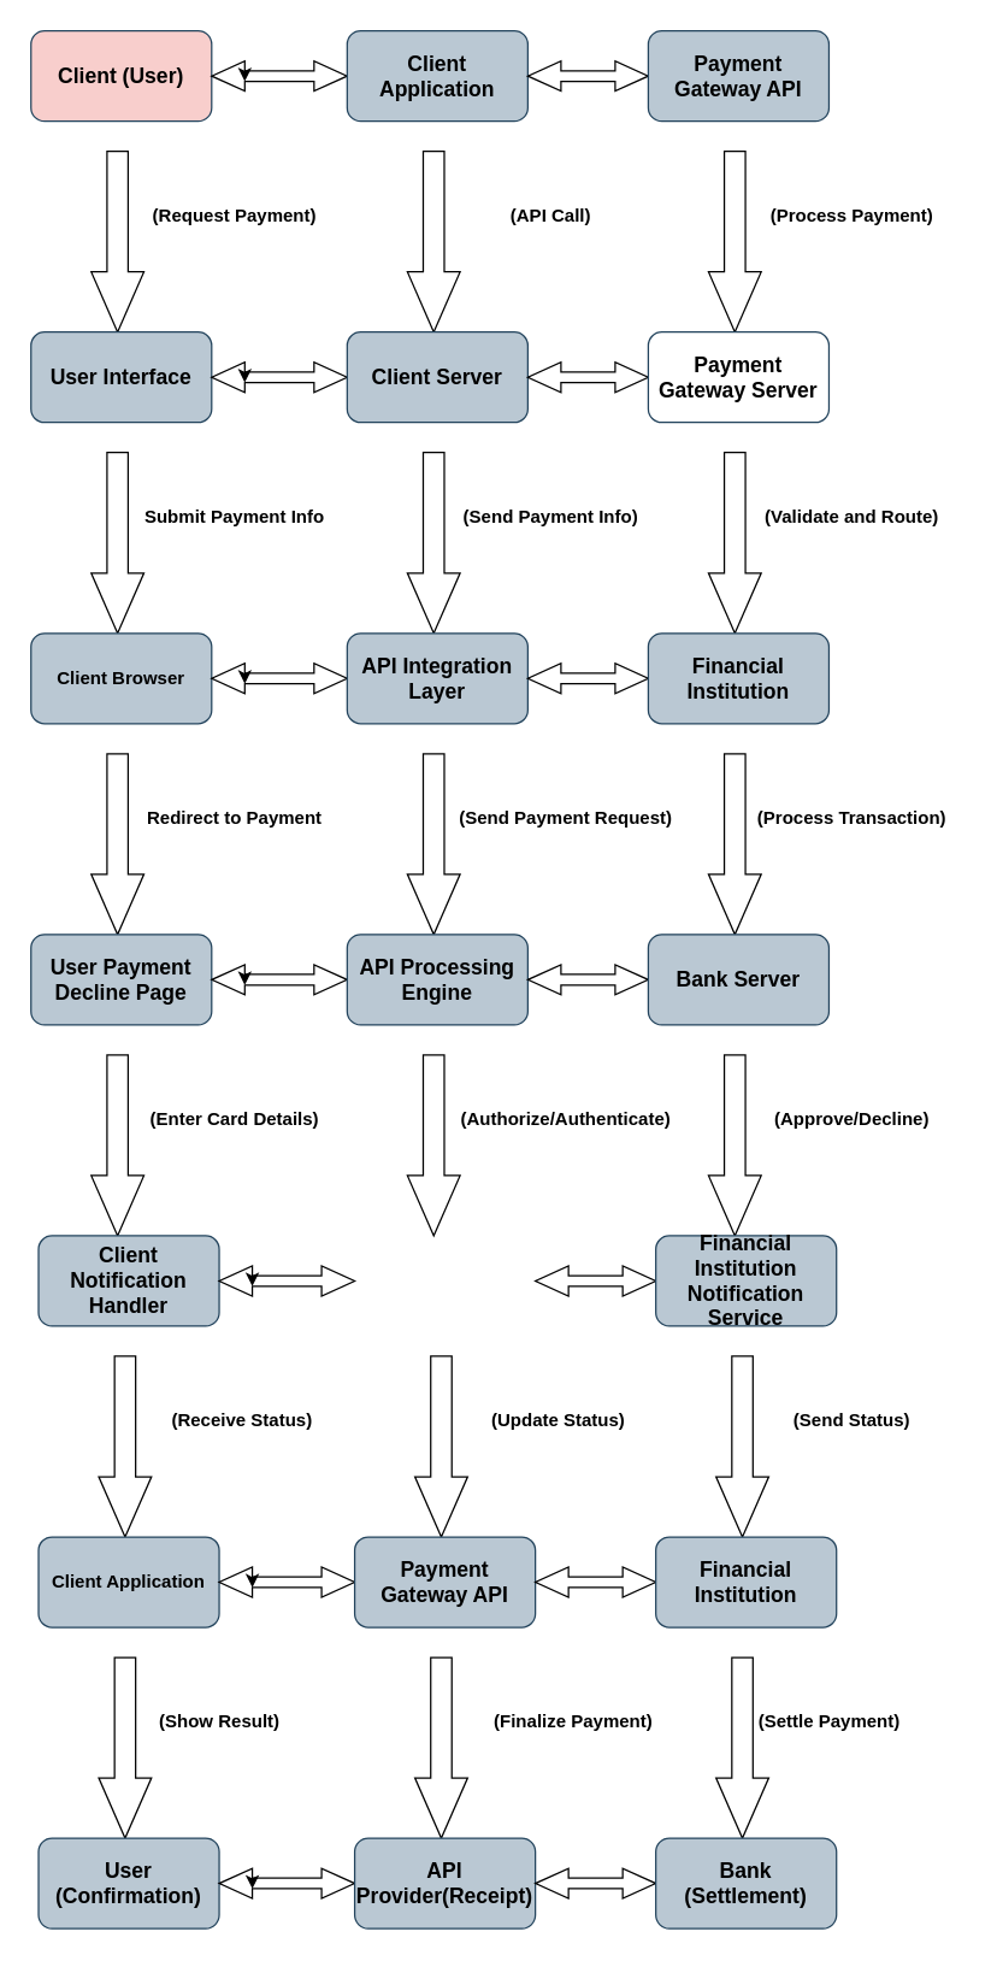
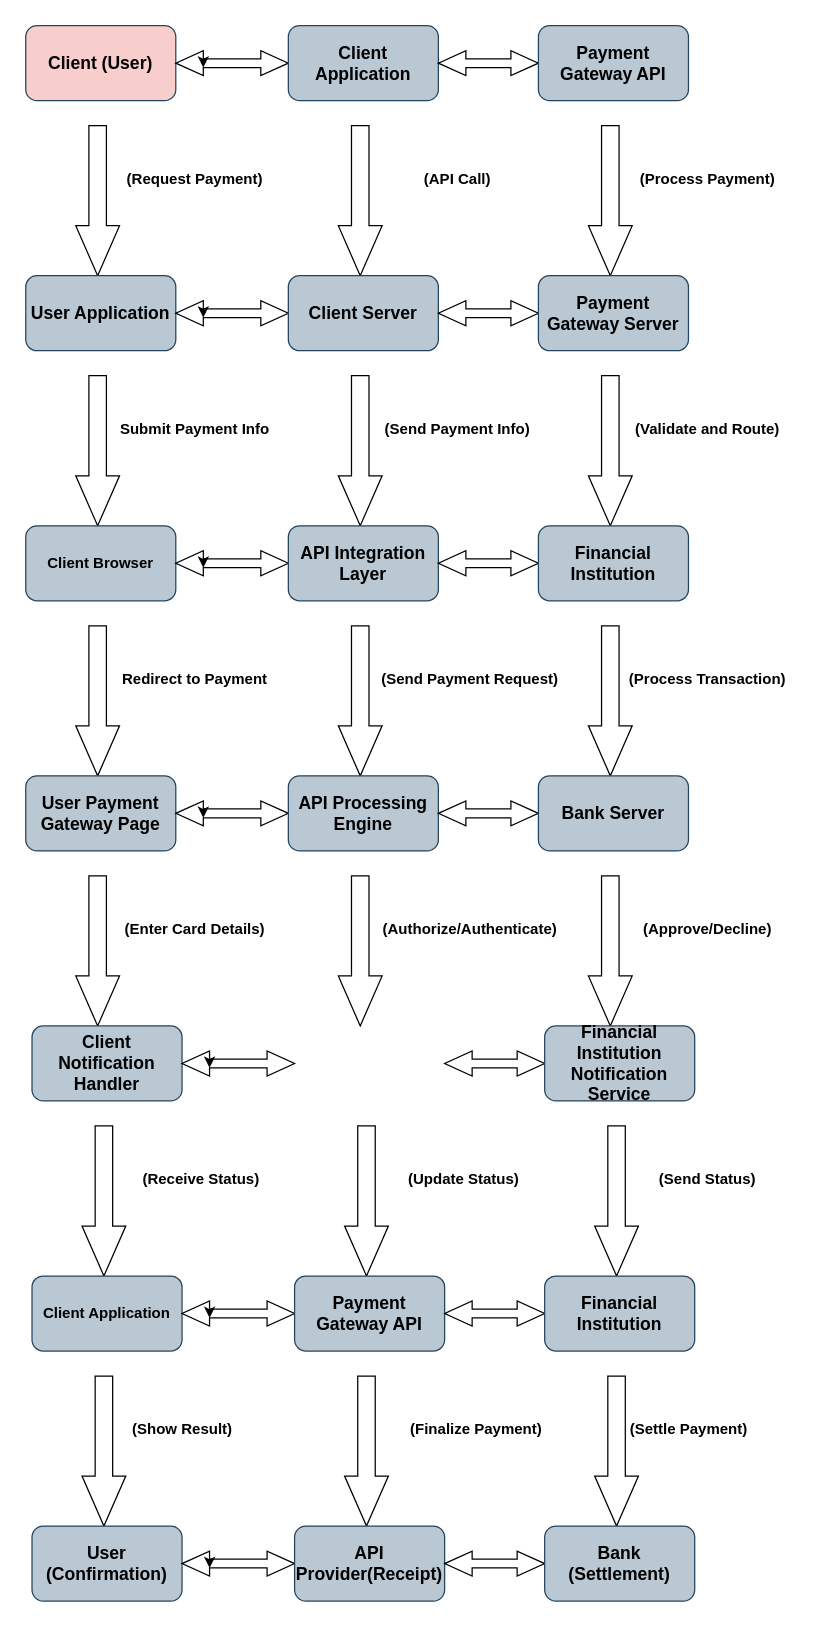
  <mxCell id="0" />
  <mxCell id="1" parent="0" />
  <mxCell id="2" value="&lt;h3&gt;Client (User)&lt;/h3&gt;" style="rounded=1;whiteSpace=wrap;html=1;fillColor=#f8cecc;strokeColor=#23445d;" parent="1" vertex="1"><mxGeometry x="20" y="20" width="120" height="60" as="geometry" /></mxCell>
  <mxCell id="3" value="" style="html=1;shadow=0;dashed=0;align=center;verticalAlign=middle;shape=mxgraph.arrows2.twoWayArrow;dy=0.65;dx=22;" parent="1" vertex="1"><mxGeometry x="140" y="40" width="90" height="20" as="geometry" /></mxCell>
  <mxCell id="4" value="&lt;h3&gt;Client Application&lt;/h3&gt;" style="rounded=1;whiteSpace=wrap;html=1;fillColor=#bac8d3;strokeColor=#23445d;" parent="1" vertex="1"><mxGeometry x="230" y="20" width="120" height="60" as="geometry" /></mxCell>
  <mxCell id="5" style="edgeStyle=orthogonalEdgeStyle;rounded=0;orthogonalLoop=1;jettySize=auto;html=1;exitX=0;exitY=0;exitDx=22;exitDy=6.5;exitPerimeter=0;entryX=0;entryY=0;entryDx=22;entryDy=13.5;entryPerimeter=0;" edge="1" parent="1" source="3" target="3"><mxGeometry relative="1" as="geometry" /></mxCell>
  <mxCell id="6" value="" style="html=1;shadow=0;dashed=0;align=center;verticalAlign=middle;shape=mxgraph.arrows2.twoWayArrow;dy=0.65;dx=22;" vertex="1" parent="1"><mxGeometry x="350" y="40" width="80" height="20" as="geometry" /></mxCell>
  <mxCell id="7" value="&lt;h3&gt;Payment Gateway API&lt;/h3&gt;" style="rounded=1;whiteSpace=wrap;html=1;fillColor=#bac8d3;strokeColor=#23445d;" vertex="1" parent="1"><mxGeometry x="430" y="20" width="120" height="60" as="geometry" /></mxCell>
  <mxCell id="8" value="" style="html=1;shadow=0;dashed=0;align=center;verticalAlign=middle;shape=mxgraph.arrows2.arrow;dy=0.6;dx=40;direction=south;notch=0;" vertex="1" parent="1"><mxGeometry x="60" y="100" width="35" height="120" as="geometry" /></mxCell>
  <mxCell id="9" value="&lt;b&gt;(Request Payment)&lt;/b&gt;" style="text;html=1;align=center;verticalAlign=middle;resizable=0;points=[];autosize=1;strokeColor=none;fillColor=none;" vertex="1" parent="1"><mxGeometry x="90" y="128" width="130" height="30" as="geometry" /></mxCell>
  <mxCell id="10" value="" style="html=1;shadow=0;dashed=0;align=center;verticalAlign=middle;shape=mxgraph.arrows2.arrow;dy=0.6;dx=40;direction=south;notch=0;" vertex="1" parent="1"><mxGeometry x="270" y="100" width="35" height="120" as="geometry" /></mxCell>
  <mxCell id="11" value="&lt;b&gt;(API Call)&lt;/b&gt;" style="text;html=1;align=center;verticalAlign=middle;resizable=0;points=[];autosize=1;strokeColor=none;fillColor=none;" vertex="1" parent="1"><mxGeometry x="325" y="128" width="80" height="30" as="geometry" /></mxCell>
  <mxCell id="12" value="" style="html=1;shadow=0;dashed=0;align=center;verticalAlign=middle;shape=mxgraph.arrows2.arrow;dy=0.6;dx=40;direction=south;notch=0;" vertex="1" parent="1"><mxGeometry x="470" y="100" width="35" height="120" as="geometry" /></mxCell>
  <mxCell id="13" value="&lt;b&gt;(Process Payment)&lt;/b&gt;" style="text;html=1;align=center;verticalAlign=middle;resizable=0;points=[];autosize=1;strokeColor=none;fillColor=none;" vertex="1" parent="1"><mxGeometry x="500" y="128" width="130" height="30" as="geometry" /></mxCell>
- <mxCell id="14" value="&lt;h3&gt;User Interface&lt;/h3&gt;" style="rounded=1;whiteSpace=wrap;html=1;fillColor=#bac8d3;strokeColor=#23445d;" vertex="1" parent="1"><mxGeometry x="20" y="220" width="120" height="60" as="geometry" /></mxCell>
+ <mxCell id="14" value="&lt;h3&gt;User Application&lt;/h3&gt;" style="rounded=1;whiteSpace=wrap;html=1;fillColor=#bac8d3;strokeColor=#23445d;" vertex="1" parent="1"><mxGeometry x="20" y="220" width="120" height="60" as="geometry" /></mxCell>
  <mxCell id="15" value="" style="html=1;shadow=0;dashed=0;align=center;verticalAlign=middle;shape=mxgraph.arrows2.twoWayArrow;dy=0.65;dx=22;" vertex="1" parent="1"><mxGeometry x="140" y="240" width="90" height="20" as="geometry" /></mxCell>
  <mxCell id="16" value="&lt;h3&gt;Client Server&lt;/h3&gt;" style="rounded=1;whiteSpace=wrap;html=1;fillColor=#bac8d3;strokeColor=#23445d;" vertex="1" parent="1"><mxGeometry x="230" y="220" width="120" height="60" as="geometry" /></mxCell>
  <mxCell id="17" style="edgeStyle=orthogonalEdgeStyle;rounded=0;orthogonalLoop=1;jettySize=auto;html=1;exitX=0;exitY=0;exitDx=22;exitDy=6.5;exitPerimeter=0;entryX=0;entryY=0;entryDx=22;entryDy=13.5;entryPerimeter=0;" edge="1" source="15" target="15" parent="1"><mxGeometry relative="1" as="geometry" /></mxCell>
  <mxCell id="18" value="" style="html=1;shadow=0;dashed=0;align=center;verticalAlign=middle;shape=mxgraph.arrows2.twoWayArrow;dy=0.65;dx=22;" vertex="1" parent="1"><mxGeometry x="350" y="240" width="80" height="20" as="geometry" /></mxCell>
- <mxCell id="19" value="&lt;h3&gt;Payment Gateway Server&lt;/h3&gt;" style="rounded=1;whiteSpace=wrap;html=1;fillColor=#ffffff;strokeColor=#23445d;" vertex="1" parent="1"><mxGeometry x="430" y="220" width="120" height="60" as="geometry" /></mxCell>
+ <mxCell id="19" value="&lt;h3&gt;Payment Gateway Server&lt;/h3&gt;" style="rounded=1;whiteSpace=wrap;html=1;fillColor=#bac8d3;strokeColor=#23445d;" vertex="1" parent="1"><mxGeometry x="430" y="220" width="120" height="60" as="geometry" /></mxCell>
  <mxCell id="20" value="" style="html=1;shadow=0;dashed=0;align=center;verticalAlign=middle;shape=mxgraph.arrows2.arrow;dy=0.6;dx=40;direction=south;notch=0;" vertex="1" parent="1"><mxGeometry x="60" y="300" width="35" height="120" as="geometry" /></mxCell>
  <mxCell id="21" value="&lt;b&gt;Submit Payment Info&lt;/b&gt;" style="text;html=1;align=center;verticalAlign=middle;resizable=0;points=[];autosize=1;strokeColor=none;fillColor=none;" vertex="1" parent="1"><mxGeometry x="85" y="328" width="140" height="30" as="geometry" /></mxCell>
  <mxCell id="22" value="" style="html=1;shadow=0;dashed=0;align=center;verticalAlign=middle;shape=mxgraph.arrows2.arrow;dy=0.6;dx=40;direction=south;notch=0;" vertex="1" parent="1"><mxGeometry x="270" y="300" width="35" height="120" as="geometry" /></mxCell>
  <mxCell id="23" value="&lt;b&gt;(Send Payment Info)&lt;/b&gt;" style="text;html=1;align=center;verticalAlign=middle;resizable=0;points=[];autosize=1;strokeColor=none;fillColor=none;" vertex="1" parent="1"><mxGeometry x="295" y="328" width="140" height="30" as="geometry" /></mxCell>
  <mxCell id="24" value="" style="html=1;shadow=0;dashed=0;align=center;verticalAlign=middle;shape=mxgraph.arrows2.arrow;dy=0.6;dx=40;direction=south;notch=0;" vertex="1" parent="1"><mxGeometry x="470" y="300" width="35" height="120" as="geometry" /></mxCell>
  <mxCell id="25" value="&lt;b&gt;(Validate and Route)&lt;/b&gt;" style="text;html=1;align=center;verticalAlign=middle;resizable=0;points=[];autosize=1;strokeColor=none;fillColor=none;" vertex="1" parent="1"><mxGeometry x="495" y="328" width="140" height="30" as="geometry" /></mxCell>
  <mxCell id="26" value="&lt;b&gt;Client Browser&lt;/b&gt;" style="rounded=1;whiteSpace=wrap;html=1;fillColor=#bac8d3;strokeColor=#23445d;" vertex="1" parent="1"><mxGeometry x="20" y="420" width="120" height="60" as="geometry" /></mxCell>
  <mxCell id="27" value="" style="html=1;shadow=0;dashed=0;align=center;verticalAlign=middle;shape=mxgraph.arrows2.twoWayArrow;dy=0.65;dx=22;" vertex="1" parent="1"><mxGeometry x="140" y="440" width="90" height="20" as="geometry" /></mxCell>
  <mxCell id="28" value="&lt;h3&gt;API Integration Layer&lt;/h3&gt;" style="rounded=1;whiteSpace=wrap;html=1;fillColor=#bac8d3;strokeColor=#23445d;" vertex="1" parent="1"><mxGeometry x="230" y="420" width="120" height="60" as="geometry" /></mxCell>
  <mxCell id="29" style="edgeStyle=orthogonalEdgeStyle;rounded=0;orthogonalLoop=1;jettySize=auto;html=1;exitX=0;exitY=0;exitDx=22;exitDy=6.5;exitPerimeter=0;entryX=0;entryY=0;entryDx=22;entryDy=13.5;entryPerimeter=0;" edge="1" source="27" target="27" parent="1"><mxGeometry relative="1" as="geometry" /></mxCell>
  <mxCell id="30" value="" style="html=1;shadow=0;dashed=0;align=center;verticalAlign=middle;shape=mxgraph.arrows2.twoWayArrow;dy=0.65;dx=22;" vertex="1" parent="1"><mxGeometry x="350" y="440" width="80" height="20" as="geometry" /></mxCell>
  <mxCell id="31" value="&lt;h3&gt;Financial Institution&lt;/h3&gt;" style="rounded=1;whiteSpace=wrap;html=1;fillColor=#bac8d3;strokeColor=#23445d;" vertex="1" parent="1"><mxGeometry x="430" y="420" width="120" height="60" as="geometry" /></mxCell>
  <mxCell id="32" value="" style="html=1;shadow=0;dashed=0;align=center;verticalAlign=middle;shape=mxgraph.arrows2.arrow;dy=0.6;dx=40;direction=south;notch=0;" vertex="1" parent="1"><mxGeometry x="60" y="500" width="35" height="120" as="geometry" /></mxCell>
  <mxCell id="33" value="&lt;b&gt;Redirect to Payment&lt;/b&gt;" style="text;html=1;align=center;verticalAlign=middle;resizable=0;points=[];autosize=1;strokeColor=none;fillColor=none;" vertex="1" parent="1"><mxGeometry x="85" y="528" width="140" height="30" as="geometry" /></mxCell>
  <mxCell id="34" value="" style="html=1;shadow=0;dashed=0;align=center;verticalAlign=middle;shape=mxgraph.arrows2.arrow;dy=0.6;dx=40;direction=south;notch=0;" vertex="1" parent="1"><mxGeometry x="270" y="500" width="35" height="120" as="geometry" /></mxCell>
  <mxCell id="35" value="&lt;b&gt;(Send Payment Request)&lt;/b&gt;" style="text;html=1;align=center;verticalAlign=middle;resizable=0;points=[];autosize=1;strokeColor=none;fillColor=none;" vertex="1" parent="1"><mxGeometry x="295" y="528" width="160" height="30" as="geometry" /></mxCell>
  <mxCell id="36" value="" style="html=1;shadow=0;dashed=0;align=center;verticalAlign=middle;shape=mxgraph.arrows2.arrow;dy=0.6;dx=40;direction=south;notch=0;" vertex="1" parent="1"><mxGeometry x="470" y="500" width="35" height="120" as="geometry" /></mxCell>
  <mxCell id="37" value="&lt;b&gt;(Process Transaction)&lt;/b&gt;" style="text;html=1;align=center;verticalAlign=middle;resizable=0;points=[];autosize=1;strokeColor=none;fillColor=none;" vertex="1" parent="1"><mxGeometry x="490" y="528" width="150" height="30" as="geometry" /></mxCell>
- <mxCell id="38" value="&lt;h3&gt;User Payment Decline Page&lt;/h3&gt;" style="rounded=1;whiteSpace=wrap;html=1;fillColor=#bac8d3;strokeColor=#23445d;" vertex="1" parent="1"><mxGeometry x="20" y="620" width="120" height="60" as="geometry" /></mxCell>
+ <mxCell id="38" value="&lt;h3&gt;User Payment Gateway Page&lt;/h3&gt;" style="rounded=1;whiteSpace=wrap;html=1;fillColor=#bac8d3;strokeColor=#23445d;" vertex="1" parent="1"><mxGeometry x="20" y="620" width="120" height="60" as="geometry" /></mxCell>
  <mxCell id="39" value="" style="html=1;shadow=0;dashed=0;align=center;verticalAlign=middle;shape=mxgraph.arrows2.twoWayArrow;dy=0.65;dx=22;" vertex="1" parent="1"><mxGeometry x="140" y="640" width="90" height="20" as="geometry" /></mxCell>
  <mxCell id="40" value="&lt;h3&gt;API Processing Engine&lt;/h3&gt;" style="rounded=1;whiteSpace=wrap;html=1;fillColor=#bac8d3;strokeColor=#23445d;" vertex="1" parent="1"><mxGeometry x="230" y="620" width="120" height="60" as="geometry" /></mxCell>
  <mxCell id="41" style="edgeStyle=orthogonalEdgeStyle;rounded=0;orthogonalLoop=1;jettySize=auto;html=1;exitX=0;exitY=0;exitDx=22;exitDy=6.5;exitPerimeter=0;entryX=0;entryY=0;entryDx=22;entryDy=13.5;entryPerimeter=0;" edge="1" source="39" target="39" parent="1"><mxGeometry relative="1" as="geometry" /></mxCell>
  <mxCell id="42" value="" style="html=1;shadow=0;dashed=0;align=center;verticalAlign=middle;shape=mxgraph.arrows2.twoWayArrow;dy=0.65;dx=22;" vertex="1" parent="1"><mxGeometry x="350" y="640" width="80" height="20" as="geometry" /></mxCell>
  <mxCell id="43" value="&lt;h3&gt;Bank Server&lt;/h3&gt;" style="rounded=1;whiteSpace=wrap;html=1;fillColor=#bac8d3;strokeColor=#23445d;" vertex="1" parent="1"><mxGeometry x="430" y="620" width="120" height="60" as="geometry" /></mxCell>
  <mxCell id="44" value="" style="html=1;shadow=0;dashed=0;align=center;verticalAlign=middle;shape=mxgraph.arrows2.arrow;dy=0.6;dx=40;direction=south;notch=0;" vertex="1" parent="1"><mxGeometry x="60" y="700" width="35" height="120" as="geometry" /></mxCell>
  <mxCell id="45" value="&lt;b&gt;(Enter Card Details)&lt;/b&gt;" style="text;html=1;align=center;verticalAlign=middle;resizable=0;points=[];autosize=1;strokeColor=none;fillColor=none;" vertex="1" parent="1"><mxGeometry x="85" y="728" width="140" height="30" as="geometry" /></mxCell>
  <mxCell id="46" value="" style="html=1;shadow=0;dashed=0;align=center;verticalAlign=middle;shape=mxgraph.arrows2.arrow;dy=0.6;dx=40;direction=south;notch=0;" vertex="1" parent="1"><mxGeometry x="270" y="700" width="35" height="120" as="geometry" /></mxCell>
  <mxCell id="47" value="&lt;b&gt;(Authorize/Authenticate)&lt;/b&gt;" style="text;html=1;align=center;verticalAlign=middle;resizable=0;points=[];autosize=1;strokeColor=none;fillColor=none;" vertex="1" parent="1"><mxGeometry x="295" y="728" width="160" height="30" as="geometry" /></mxCell>
  <mxCell id="48" value="" style="html=1;shadow=0;dashed=0;align=center;verticalAlign=middle;shape=mxgraph.arrows2.arrow;dy=0.6;dx=40;direction=south;notch=0;" vertex="1" parent="1"><mxGeometry x="470" y="700" width="35" height="120" as="geometry" /></mxCell>
  <mxCell id="49" value="&lt;b&gt;(Approve/Decline)&lt;/b&gt;" style="text;html=1;align=center;verticalAlign=middle;resizable=0;points=[];autosize=1;strokeColor=none;fillColor=none;" vertex="1" parent="1"><mxGeometry x="500" y="728" width="130" height="30" as="geometry" /></mxCell>
  <mxCell id="50" value="&lt;h3&gt;Client Notification Handler&lt;/h3&gt;" style="rounded=1;whiteSpace=wrap;html=1;fillColor=#bac8d3;strokeColor=#23445d;" vertex="1" parent="1"><mxGeometry x="25" y="820" width="120" height="60" as="geometry" /></mxCell>
  <mxCell id="51" value="" style="html=1;shadow=0;dashed=0;align=center;verticalAlign=middle;shape=mxgraph.arrows2.twoWayArrow;dy=0.65;dx=22;" vertex="1" parent="1"><mxGeometry x="145" y="840" width="90" height="20" as="geometry" /></mxCell>
  <mxCell id="52" style="edgeStyle=orthogonalEdgeStyle;rounded=0;orthogonalLoop=1;jettySize=auto;html=1;exitX=0;exitY=0;exitDx=22;exitDy=6.5;exitPerimeter=0;entryX=0;entryY=0;entryDx=22;entryDy=13.5;entryPerimeter=0;" edge="1" source="51" target="51" parent="1"><mxGeometry relative="1" as="geometry" /></mxCell>
  <mxCell id="53" value="" style="html=1;shadow=0;dashed=0;align=center;verticalAlign=middle;shape=mxgraph.arrows2.twoWayArrow;dy=0.65;dx=22;" vertex="1" parent="1"><mxGeometry x="355" y="840" width="80" height="20" as="geometry" /></mxCell>
  <mxCell id="54" value="&lt;h3&gt;Financial Institution Notification Service&lt;/h3&gt;" style="rounded=1;whiteSpace=wrap;html=1;fillColor=#bac8d3;strokeColor=#23445d;" vertex="1" parent="1"><mxGeometry x="435" y="820" width="120" height="60" as="geometry" /></mxCell>
  <mxCell id="55" value="" style="html=1;shadow=0;dashed=0;align=center;verticalAlign=middle;shape=mxgraph.arrows2.arrow;dy=0.6;dx=40;direction=south;notch=0;" vertex="1" parent="1"><mxGeometry x="65" y="900" width="35" height="120" as="geometry" /></mxCell>
  <mxCell id="56" value="&lt;b&gt;(Receive Status)&lt;/b&gt;" style="text;html=1;align=center;verticalAlign=middle;resizable=0;points=[];autosize=1;strokeColor=none;fillColor=none;" vertex="1" parent="1"><mxGeometry x="100" y="928" width="120" height="30" as="geometry" /></mxCell>
  <mxCell id="57" value="" style="html=1;shadow=0;dashed=0;align=center;verticalAlign=middle;shape=mxgraph.arrows2.arrow;dy=0.6;dx=40;direction=south;notch=0;" vertex="1" parent="1"><mxGeometry x="275" y="900" width="35" height="120" as="geometry" /></mxCell>
  <mxCell id="58" value="&lt;b&gt;(Update Status)&lt;/b&gt;" style="text;html=1;align=center;verticalAlign=middle;resizable=0;points=[];autosize=1;strokeColor=none;fillColor=none;" vertex="1" parent="1"><mxGeometry x="315" y="928" width="110" height="30" as="geometry" /></mxCell>
  <mxCell id="59" value="" style="html=1;shadow=0;dashed=0;align=center;verticalAlign=middle;shape=mxgraph.arrows2.arrow;dy=0.6;dx=40;direction=south;notch=0;" vertex="1" parent="1"><mxGeometry x="475" y="900" width="35" height="120" as="geometry" /></mxCell>
  <mxCell id="60" value="&lt;b&gt;Client Application&lt;/b&gt;" style="rounded=1;whiteSpace=wrap;html=1;fillColor=#bac8d3;strokeColor=#23445d;" vertex="1" parent="1"><mxGeometry x="25" y="1020" width="120" height="60" as="geometry" /></mxCell>
  <mxCell id="61" value="" style="html=1;shadow=0;dashed=0;align=center;verticalAlign=middle;shape=mxgraph.arrows2.twoWayArrow;dy=0.65;dx=22;" vertex="1" parent="1"><mxGeometry x="145" y="1040" width="90" height="20" as="geometry" /></mxCell>
  <mxCell id="62" value="&lt;h3&gt;Payment Gateway API&lt;/h3&gt;" style="rounded=1;whiteSpace=wrap;html=1;fillColor=#bac8d3;strokeColor=#23445d;" vertex="1" parent="1"><mxGeometry x="235" y="1020" width="120" height="60" as="geometry" /></mxCell>
  <mxCell id="63" style="edgeStyle=orthogonalEdgeStyle;rounded=0;orthogonalLoop=1;jettySize=auto;html=1;exitX=0;exitY=0;exitDx=22;exitDy=6.5;exitPerimeter=0;entryX=0;entryY=0;entryDx=22;entryDy=13.5;entryPerimeter=0;" edge="1" source="61" target="61" parent="1"><mxGeometry relative="1" as="geometry" /></mxCell>
  <mxCell id="64" value="" style="html=1;shadow=0;dashed=0;align=center;verticalAlign=middle;shape=mxgraph.arrows2.twoWayArrow;dy=0.65;dx=22;" vertex="1" parent="1"><mxGeometry x="355" y="1040" width="80" height="20" as="geometry" /></mxCell>
  <mxCell id="65" value="&lt;h3&gt;Financial Institution&lt;/h3&gt;" style="rounded=1;whiteSpace=wrap;html=1;fillColor=#bac8d3;strokeColor=#23445d;" vertex="1" parent="1"><mxGeometry x="435" y="1020" width="120" height="60" as="geometry" /></mxCell>
  <mxCell id="66" value="" style="html=1;shadow=0;dashed=0;align=center;verticalAlign=middle;shape=mxgraph.arrows2.arrow;dy=0.6;dx=40;direction=south;notch=0;" vertex="1" parent="1"><mxGeometry x="65" y="1100" width="35" height="120" as="geometry" /></mxCell>
  <mxCell id="67" value="&lt;b&gt;(Show Result)&lt;/b&gt;" style="text;html=1;align=center;verticalAlign=middle;resizable=0;points=[];autosize=1;strokeColor=none;fillColor=none;" vertex="1" parent="1"><mxGeometry x="95" y="1128" width="100" height="30" as="geometry" /></mxCell>
  <mxCell id="68" value="" style="html=1;shadow=0;dashed=0;align=center;verticalAlign=middle;shape=mxgraph.arrows2.arrow;dy=0.6;dx=40;direction=south;notch=0;" vertex="1" parent="1"><mxGeometry x="275" y="1100" width="35" height="120" as="geometry" /></mxCell>
  <mxCell id="69" value="&lt;b&gt;(Finalize Payment)&lt;/b&gt;" style="text;html=1;align=center;verticalAlign=middle;resizable=0;points=[];autosize=1;strokeColor=none;fillColor=none;" vertex="1" parent="1"><mxGeometry x="315" y="1128" width="130" height="30" as="geometry" /></mxCell>
  <mxCell id="70" value="" style="html=1;shadow=0;dashed=0;align=center;verticalAlign=middle;shape=mxgraph.arrows2.arrow;dy=0.6;dx=40;direction=south;notch=0;" vertex="1" parent="1"><mxGeometry x="475" y="1100" width="35" height="120" as="geometry" /></mxCell>
  <mxCell id="71" value="&lt;h3&gt;User (Confirmation)&lt;/h3&gt;" style="rounded=1;whiteSpace=wrap;html=1;fillColor=#bac8d3;strokeColor=#23445d;" vertex="1" parent="1"><mxGeometry x="25" y="1220" width="120" height="60" as="geometry" /></mxCell>
  <mxCell id="72" value="" style="html=1;shadow=0;dashed=0;align=center;verticalAlign=middle;shape=mxgraph.arrows2.twoWayArrow;dy=0.65;dx=22;" vertex="1" parent="1"><mxGeometry x="145" y="1240" width="90" height="20" as="geometry" /></mxCell>
  <mxCell id="73" value="&lt;h3&gt;API Provider(Receipt)&lt;/h3&gt;" style="rounded=1;whiteSpace=wrap;html=1;fillColor=#bac8d3;strokeColor=#23445d;" vertex="1" parent="1"><mxGeometry x="235" y="1220" width="120" height="60" as="geometry" /></mxCell>
  <mxCell id="74" style="edgeStyle=orthogonalEdgeStyle;rounded=0;orthogonalLoop=1;jettySize=auto;html=1;exitX=0;exitY=0;exitDx=22;exitDy=6.5;exitPerimeter=0;entryX=0;entryY=0;entryDx=22;entryDy=13.5;entryPerimeter=0;" edge="1" source="72" target="72" parent="1"><mxGeometry relative="1" as="geometry" /></mxCell>
  <mxCell id="75" value="" style="html=1;shadow=0;dashed=0;align=center;verticalAlign=middle;shape=mxgraph.arrows2.twoWayArrow;dy=0.65;dx=22;" vertex="1" parent="1"><mxGeometry x="355" y="1240" width="80" height="20" as="geometry" /></mxCell>
  <mxCell id="76" value="&lt;h3&gt;Bank (Settlement)&lt;/h3&gt;" style="rounded=1;whiteSpace=wrap;html=1;fillColor=#bac8d3;strokeColor=#23445d;" vertex="1" parent="1"><mxGeometry x="435" y="1220" width="120" height="60" as="geometry" /></mxCell>
  <mxCell id="77" value="&lt;b&gt;(Send Status)&lt;/b&gt;" style="text;html=1;align=center;verticalAlign=middle;resizable=0;points=[];autosize=1;strokeColor=none;fillColor=none;" vertex="1" parent="1"><mxGeometry x="515" y="928" width="100" height="30" as="geometry" /></mxCell>
  <mxCell id="78" value="&lt;b&gt;(Settle Payment)&lt;/b&gt;" style="text;html=1;align=center;verticalAlign=middle;resizable=0;points=[];autosize=1;strokeColor=none;fillColor=none;" vertex="1" parent="1"><mxGeometry x="490" y="1128" width="120" height="30" as="geometry" /></mxCell>
